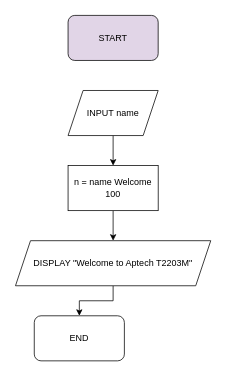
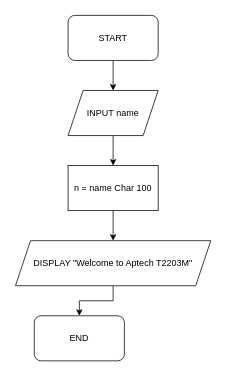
  <mxCell id="0" />
  <mxCell id="1" parent="0" />
- <mxCell id="3" value="START" style="rounded=1;whiteSpace=wrap;html=1;fillColor=#e1d5e7;" vertex="1" parent="1"><mxGeometry x="90" y="20" width="120" height="60" as="geometry" /></mxCell>
+ <mxCell id="2" value="" style="edgeStyle=orthogonalEdgeStyle;rounded=0;orthogonalLoop=1;jettySize=auto;html=1;" edge="1" parent="1" source="3" target="5"><mxGeometry relative="1" as="geometry" /></mxCell>
+ <mxCell id="3" value="START" style="rounded=1;whiteSpace=wrap;html=1;" vertex="1" parent="1"><mxGeometry x="90" y="20" width="120" height="60" as="geometry" /></mxCell>
  <mxCell id="4" value="" style="edgeStyle=orthogonalEdgeStyle;rounded=0;orthogonalLoop=1;jettySize=auto;html=1;" edge="1" parent="1" source="5" target="7"><mxGeometry relative="1" as="geometry" /></mxCell>
  <mxCell id="5" value="INPUT name" style="shape=parallelogram;perimeter=parallelogramPerimeter;whiteSpace=wrap;html=1;fixedSize=1;" vertex="1" parent="1"><mxGeometry x="90" y="120" width="120" height="60" as="geometry" /></mxCell>
  <mxCell id="6" value="" style="edgeStyle=orthogonalEdgeStyle;rounded=0;orthogonalLoop=1;jettySize=auto;html=1;" edge="1" parent="1" source="7" target="9"><mxGeometry relative="1" as="geometry" /></mxCell>
- <mxCell id="7" value="n = name Welcome 100" style="whiteSpace=wrap;html=1;" vertex="1" parent="1"><mxGeometry x="90" y="220" width="120" height="60" as="geometry" /></mxCell>
+ <mxCell id="7" value="n = name Char 100" style="whiteSpace=wrap;html=1;" vertex="1" parent="1"><mxGeometry x="90" y="220" width="120" height="60" as="geometry" /></mxCell>
  <mxCell id="8" value="" style="edgeStyle=orthogonalEdgeStyle;rounded=0;orthogonalLoop=1;jettySize=auto;html=1;" edge="1" parent="1" source="9" target="10"><mxGeometry relative="1" as="geometry" /></mxCell>
  <mxCell id="9" value="DISPLAY &quot;Welcome to Aptech T2203M&quot;" style="shape=parallelogram;perimeter=parallelogramPerimeter;whiteSpace=wrap;html=1;fixedSize=1;" vertex="1" parent="1"><mxGeometry x="20" y="320" width="260" height="60" as="geometry" /></mxCell>
  <mxCell id="10" value="END" style="rounded=1;whiteSpace=wrap;html=1;" vertex="1" parent="1"><mxGeometry x="45" y="420" width="120" height="60" as="geometry" /></mxCell>
